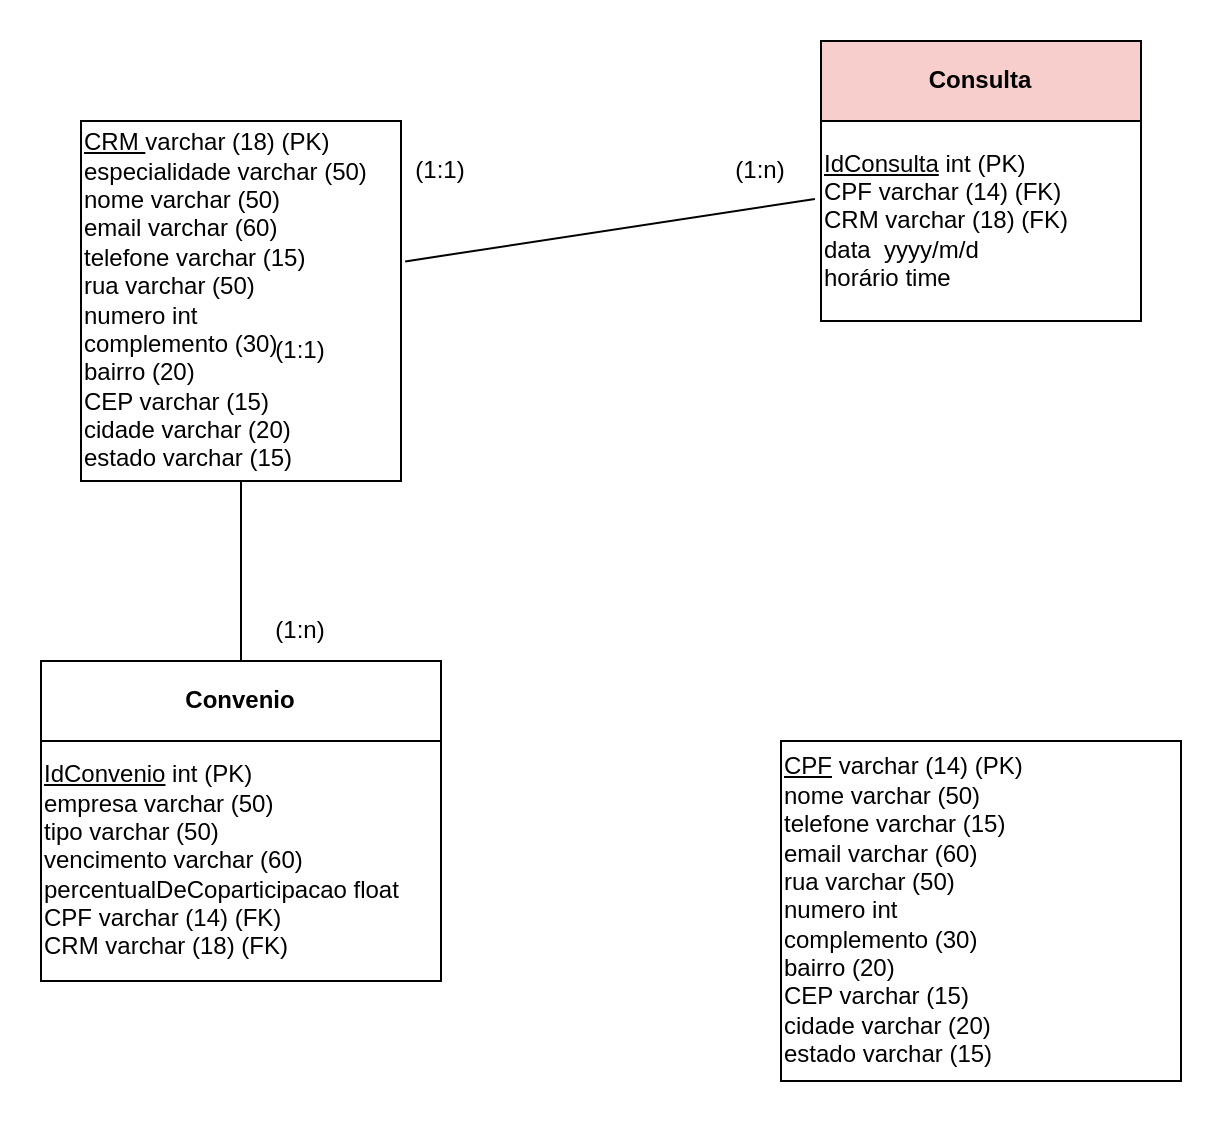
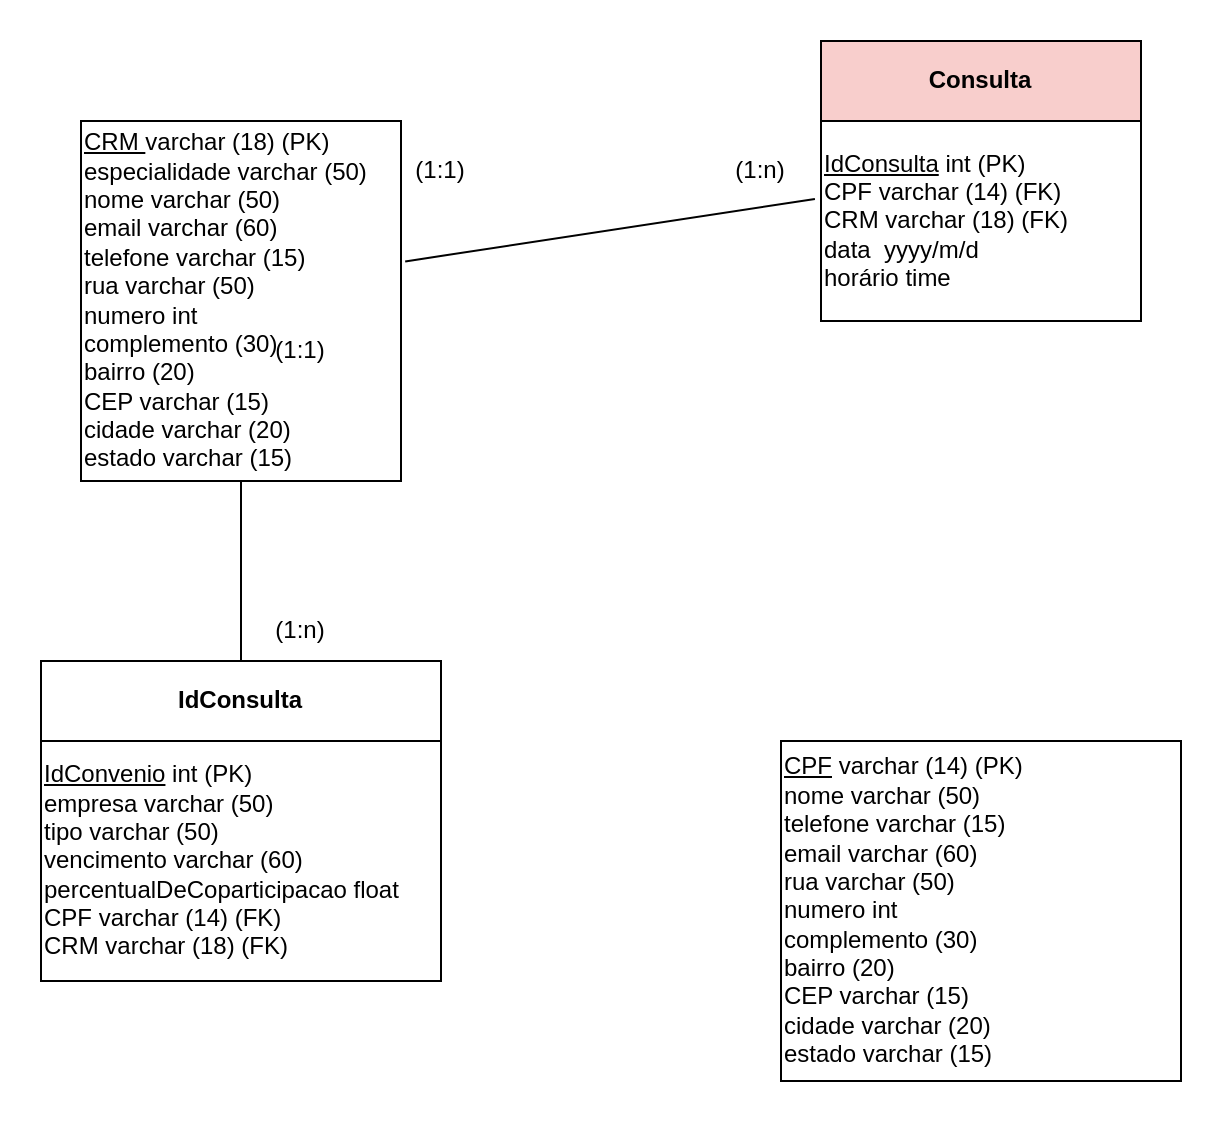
  <mxCell id="0" />
  <mxCell id="1" parent="0" />
  <mxCell id="2" value="&lt;div style=&quot;&quot;&gt;&lt;u style=&quot;background-color: initial;&quot;&gt;CRM &lt;/u&gt;&lt;span style=&quot;background-color: initial;&quot;&gt;varchar (18) (PK)&lt;/span&gt;&lt;/div&gt;&lt;div style=&quot;&quot;&gt;especialidade varchar (50)&lt;/div&gt;&lt;div style=&quot;&quot;&gt;nome varchar (50)&lt;/div&gt;&lt;div style=&quot;&quot;&gt;email varchar (60)&lt;/div&gt;&lt;div style=&quot;&quot;&gt;telefone varchar (15)&lt;/div&gt;&lt;div style=&quot;&quot;&gt;&lt;div&gt;rua varchar (50)&lt;/div&gt;&lt;div&gt;numero int&lt;/div&gt;&lt;div&gt;complemento (30)&lt;/div&gt;&lt;div&gt;bairro (20)&lt;/div&gt;&lt;div&gt;CEP varchar (15)&lt;/div&gt;&lt;div&gt;cidade varchar (20)&lt;/div&gt;&lt;div&gt;estado varchar (15)&lt;/div&gt;&lt;/div&gt;" style="rounded=0;whiteSpace=wrap;html=1;align=left;" vertex="1" parent="1"><mxGeometry x="40" y="60" width="160" height="180" as="geometry" /></mxCell>
  <mxCell id="3" value="&lt;b&gt;Consulta&lt;/b&gt;" style="rounded=0;whiteSpace=wrap;html=1;fillColor=#f8cecc;" vertex="1" parent="1"><mxGeometry x="410" y="20" width="160" height="40" as="geometry" /></mxCell>
  <mxCell id="4" value="&lt;div style=&quot;&quot;&gt;&lt;span style=&quot;background-color: initial;&quot;&gt;&lt;u&gt;IdConsulta&lt;/u&gt;&amp;nbsp;int (PK)&lt;/span&gt;&lt;/div&gt;&lt;div style=&quot;&quot;&gt;CPF varchar (14) (FK)&lt;/div&gt;&lt;div style=&quot;&quot;&gt;&lt;span style=&quot;background-color: initial;&quot;&gt;CRM varchar (18) (FK)&lt;/span&gt;&lt;/div&gt;&lt;div style=&quot;&quot;&gt;data&amp;nbsp; yyyy/m/d&lt;/div&gt;&lt;div style=&quot;&quot;&gt;horário time&lt;/div&gt;" style="rounded=0;whiteSpace=wrap;html=1;align=left;" vertex="1" parent="1"><mxGeometry x="410" y="60" width="160" height="100" as="geometry" /></mxCell>
  <mxCell id="5" value="" style="endArrow=none;html=1;rounded=0;entryX=-0.019;entryY=0.39;entryDx=0;entryDy=0;entryPerimeter=0;exitX=1.013;exitY=0.39;exitDx=0;exitDy=0;exitPerimeter=0;" edge="1" parent="1" source="2" target="4"><mxGeometry width="50" height="50" relative="1" as="geometry"><mxPoint x="340" y="260" as="sourcePoint" /><mxPoint x="390" y="210" as="targetPoint" /></mxGeometry></mxCell>
  <mxCell id="6" value="(1:1)" style="text;html=1;align=center;verticalAlign=middle;whiteSpace=wrap;rounded=0;" vertex="1" parent="1"><mxGeometry x="190" y="70" width="60" height="30" as="geometry" /></mxCell>
  <mxCell id="7" value="(1:n)" style="text;html=1;align=center;verticalAlign=middle;whiteSpace=wrap;rounded=0;" vertex="1" parent="1"><mxGeometry x="350" y="70" width="60" height="30" as="geometry" /></mxCell>
- <mxCell id="8" value="&lt;b&gt;Convenio&lt;/b&gt;" style="rounded=0;whiteSpace=wrap;html=1;" vertex="1" parent="1"><mxGeometry x="20" y="330" width="200" height="40" as="geometry" /></mxCell>
+ <mxCell id="8" value="&lt;b&gt;IdConsulta&lt;/b&gt;" style="rounded=0;whiteSpace=wrap;html=1;" vertex="1" parent="1"><mxGeometry x="20" y="330" width="200" height="40" as="geometry" /></mxCell>
  <mxCell id="9" value="&lt;div style=&quot;&quot;&gt;&lt;u style=&quot;background-color: initial;&quot;&gt;IdConvenio&lt;/u&gt;&lt;span style=&quot;background-color: initial;&quot;&gt;&amp;nbsp;int&lt;/span&gt;&lt;span style=&quot;background-color: initial;&quot;&gt;&amp;nbsp;(PK)&lt;/span&gt;&lt;/div&gt;&lt;div style=&quot;&quot;&gt;empresa varchar (50)&lt;/div&gt;&lt;div style=&quot;&quot;&gt;tipo varchar (50)&lt;/div&gt;&lt;div style=&quot;&quot;&gt;vencimento varchar (60)&lt;/div&gt;&lt;div style=&quot;&quot;&gt;percentualDeCoparticipacao float&lt;/div&gt;&lt;div style=&quot;&quot;&gt;CPF varchar (14) (FK)&lt;/div&gt;&lt;div style=&quot;&quot;&gt;CRM varchar (18) (FK)&lt;/div&gt;" style="rounded=0;whiteSpace=wrap;html=1;align=left;" vertex="1" parent="1"><mxGeometry x="20" y="370" width="200" height="120" as="geometry" /></mxCell>
  <mxCell id="10" value="" style="endArrow=none;html=1;rounded=0;entryX=0.5;entryY=1;entryDx=0;entryDy=0;exitX=0.5;exitY=0;exitDx=0;exitDy=0;" edge="1" parent="1" source="8" target="2"><mxGeometry width="50" height="50" relative="1" as="geometry"><mxPoint x="160" y="260" as="sourcePoint" /><mxPoint x="210" y="210" as="targetPoint" /></mxGeometry></mxCell>
  <mxCell id="11" value="(1:1)" style="text;html=1;align=center;verticalAlign=middle;whiteSpace=wrap;rounded=0;" vertex="1" parent="1"><mxGeometry x="120" y="160" width="60" height="30" as="geometry" /></mxCell>
  <mxCell id="12" value="(1:n)" style="text;html=1;align=center;verticalAlign=middle;whiteSpace=wrap;rounded=0;" vertex="1" parent="1"><mxGeometry x="120" y="300" width="60" height="30" as="geometry" /></mxCell>
  <mxCell id="13" value="&lt;div style=&quot;&quot;&gt;&lt;span style=&quot;background-color: initial;&quot;&gt;&lt;u&gt;CPF&lt;/u&gt;&amp;nbsp;varchar (14)&lt;/span&gt;&lt;span style=&quot;background-color: initial;&quot;&gt;&amp;nbsp;(PK)&lt;/span&gt;&lt;/div&gt;&lt;div style=&quot;&quot;&gt;nome varchar (50)&lt;/div&gt;&lt;div style=&quot;&quot;&gt;telefone varchar (15)&lt;/div&gt;&lt;div style=&quot;&quot;&gt;email varchar (60)&lt;/div&gt;&lt;div style=&quot;&quot;&gt;rua varchar (50)&lt;/div&gt;&lt;div style=&quot;&quot;&gt;numero int&lt;/div&gt;&lt;div style=&quot;&quot;&gt;complemento (30)&lt;/div&gt;&lt;div style=&quot;&quot;&gt;bairro (20)&lt;/div&gt;&lt;div style=&quot;&quot;&gt;CEP varchar (15)&lt;/div&gt;&lt;div style=&quot;&quot;&gt;cidade varchar (20)&lt;/div&gt;&lt;div style=&quot;&quot;&gt;estado varchar (15)&lt;/div&gt;" style="rounded=0;whiteSpace=wrap;html=1;align=left;" vertex="1" parent="1"><mxGeometry x="390" y="370" width="200" height="170" as="geometry" /></mxCell>
